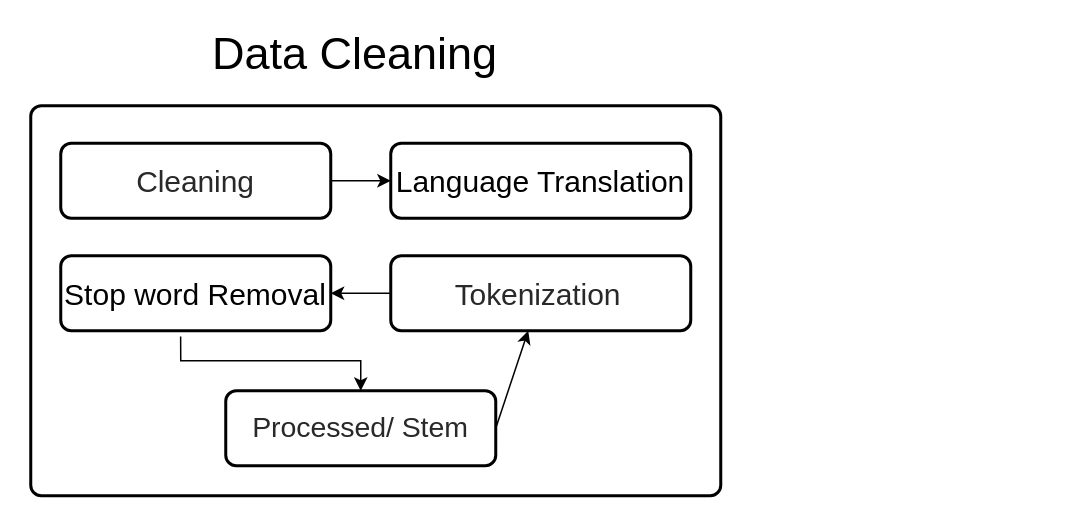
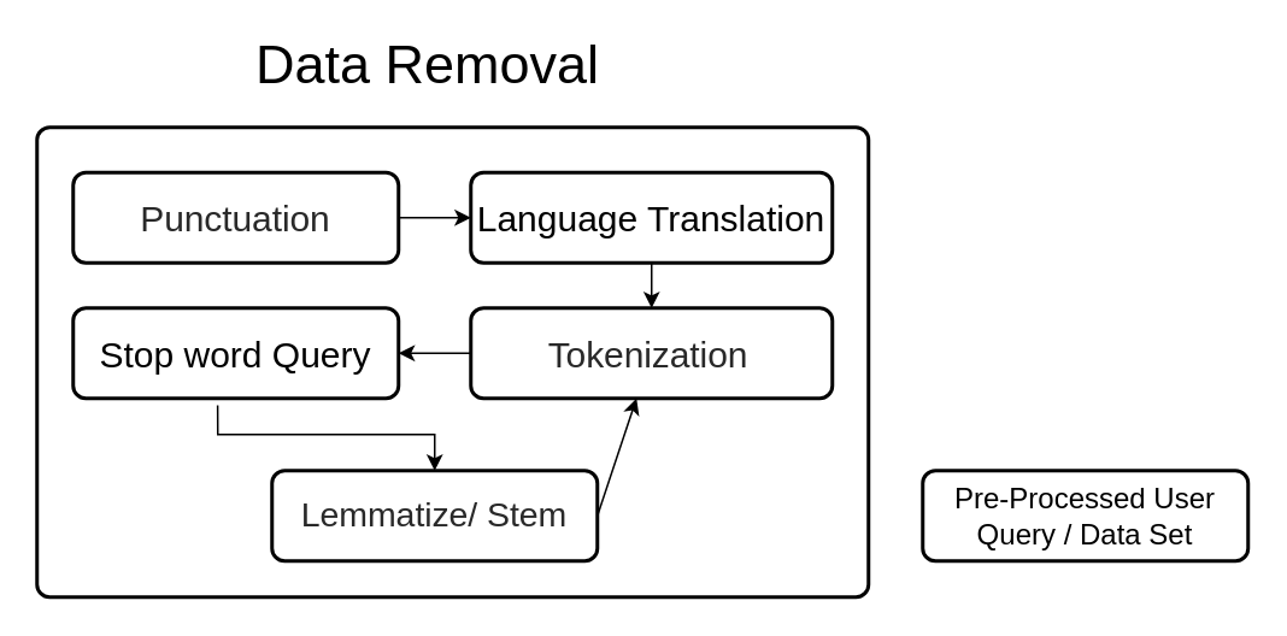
  <mxCell id="0" />
  <mxCell id="1" parent="0" />
+ <mxCell id="2" value="&lt;font style=&quot;font-size: 16px;&quot;&gt;Pre-Processed User Query / Data Set&lt;/font&gt;" style="rounded=1;whiteSpace=wrap;html=1;absoluteArcSize=1;arcSize=14;strokeWidth=2;" parent="1" vertex="1"><mxGeometry x="510" y="260" width="180" height="50" as="geometry" /></mxCell>
  <mxCell id="3" value="" style="rounded=1;whiteSpace=wrap;html=1;absoluteArcSize=1;arcSize=14;strokeWidth=2;fontFamily=Helvetica;fontSize=19;" parent="1" vertex="1"><mxGeometry x="20" y="70" width="460" height="260" as="geometry" /></mxCell>
- <mxCell id="4" value="&lt;span style=&quot;box-sizing: inherit; color: rgb(41, 41, 41); font-size: 20px; letter-spacing: -0.06px; text-align: start; background-color: rgb(255, 255, 255);&quot; class=&quot;lh jb&quot;&gt;Cleaning&lt;/span&gt;" style="rounded=1;whiteSpace=wrap;html=1;absoluteArcSize=1;arcSize=14;strokeWidth=2;" parent="1" vertex="1"><mxGeometry x="40" y="95" width="180" height="50" as="geometry" /></mxCell>
+ <mxCell id="4" value="&lt;span style=&quot;box-sizing: inherit; color: rgb(41, 41, 41); font-size: 20px; letter-spacing: -0.06px; text-align: start; background-color: rgb(255, 255, 255);&quot; class=&quot;lh jb&quot;&gt;Punctuation&lt;/span&gt;" style="rounded=1;whiteSpace=wrap;html=1;absoluteArcSize=1;arcSize=14;strokeWidth=2;" parent="1" vertex="1"><mxGeometry x="40" y="95" width="180" height="50" as="geometry" /></mxCell>
  <mxCell id="5" value="&lt;font style=&quot;font-size: 20px;&quot;&gt;Language Translation&lt;/font&gt;" style="rounded=1;whiteSpace=wrap;html=1;absoluteArcSize=1;arcSize=14;strokeWidth=2;" parent="1" vertex="1"><mxGeometry x="260" y="95" width="200" height="50" as="geometry" /></mxCell>
  <mxCell id="6" value="&lt;span style=&quot;box-sizing: inherit; color: rgb(41, 41, 41); font-size: 20px; letter-spacing: -0.06px; text-align: start; background-color: rgb(255, 255, 255);&quot; class=&quot;lh jb&quot;&gt;Tokenization&lt;/span&gt;&amp;nbsp;" style="rounded=1;whiteSpace=wrap;html=1;absoluteArcSize=1;arcSize=14;strokeWidth=2;" parent="1" vertex="1"><mxGeometry x="260" y="170" width="200" height="50" as="geometry" /></mxCell>
- <mxCell id="7" value="&lt;span style=&quot;font-size: 20px;&quot;&gt;Stop word Removal&lt;/span&gt;" style="rounded=1;whiteSpace=wrap;html=1;absoluteArcSize=1;arcSize=14;strokeWidth=2;" parent="1" vertex="1"><mxGeometry x="40" y="170" width="180" height="50" as="geometry" /></mxCell>
- <mxCell id="8" value="&lt;span style=&quot;color: rgb(41, 41, 41); font-size: 19px; letter-spacing: -0.06px; text-align: start; background-color: rgb(255, 255, 255);&quot;&gt;Processed/ Stem&lt;/span&gt;" style="rounded=1;whiteSpace=wrap;html=1;absoluteArcSize=1;arcSize=14;strokeWidth=2;" parent="1" vertex="1"><mxGeometry x="150" y="260" width="180" height="50" as="geometry" /></mxCell>
+ <mxCell id="7" value="&lt;span style=&quot;font-size: 20px;&quot;&gt;Stop word Query&lt;/span&gt;" style="rounded=1;whiteSpace=wrap;html=1;absoluteArcSize=1;arcSize=14;strokeWidth=2;" parent="1" vertex="1"><mxGeometry x="40" y="170" width="180" height="50" as="geometry" /></mxCell>
+ <mxCell id="8" value="&lt;span style=&quot;color: rgb(41, 41, 41); font-size: 19px; letter-spacing: -0.06px; text-align: start; background-color: rgb(255, 255, 255);&quot;&gt;Lemmatize/ Stem&lt;/span&gt;" style="rounded=1;whiteSpace=wrap;html=1;absoluteArcSize=1;arcSize=14;strokeWidth=2;" parent="1" vertex="1"><mxGeometry x="150" y="260" width="180" height="50" as="geometry" /></mxCell>
  <mxCell id="9" value="" style="endArrow=classic;html=1;rounded=0;fontFamily=Helvetica;fontSize=19;exitX=1;exitY=0.5;exitDx=0;exitDy=0;entryX=0;entryY=0.5;entryDx=0;entryDy=0;" parent="1" source="4" target="5" edge="1"><mxGeometry width="50" height="50" relative="1" as="geometry"><mxPoint x="170" y="80" as="sourcePoint" /><mxPoint x="220" y="30" as="targetPoint" /></mxGeometry></mxCell>
+ <mxCell id="10" value="" style="endArrow=classic;html=1;rounded=0;fontFamily=Helvetica;fontSize=19;exitX=0.5;exitY=1;exitDx=0;exitDy=0;entryX=0.5;entryY=0;entryDx=0;entryDy=0;" parent="1" source="5" target="6" edge="1"><mxGeometry width="50" height="50" relative="1" as="geometry"><mxPoint x="170" y="80" as="sourcePoint" /><mxPoint x="220" y="30" as="targetPoint" /></mxGeometry></mxCell>
  <mxCell id="11" value="" style="endArrow=classic;html=1;rounded=0;fontFamily=Helvetica;fontSize=19;exitX=0;exitY=0.5;exitDx=0;exitDy=0;entryX=1;entryY=0.5;entryDx=0;entryDy=0;" parent="1" source="6" target="7" edge="1"><mxGeometry width="50" height="50" relative="1" as="geometry"><mxPoint x="170" y="80" as="sourcePoint" /><mxPoint x="220" y="30" as="targetPoint" /></mxGeometry></mxCell>
  <mxCell id="12" value="" style="endArrow=classic;html=1;rounded=0;fontFamily=Helvetica;fontSize=19;exitX=0.444;exitY=1.076;exitDx=0;exitDy=0;exitPerimeter=0;entryX=0.5;entryY=0;entryDx=0;entryDy=0;" parent="1" source="7" target="8" edge="1"><mxGeometry width="50" height="50" relative="1" as="geometry"><mxPoint x="170" y="80" as="sourcePoint" /><mxPoint x="220" y="30" as="targetPoint" /><Array as="points"><mxPoint x="120" y="240" /><mxPoint x="180" y="240" /><mxPoint x="240" y="240" /></Array></mxGeometry></mxCell>
  <mxCell id="13" value="" style="endArrow=classic;html=1;rounded=0;fontFamily=Helvetica;fontSize=19;exitX=1;exitY=0.5;exitDx=0;exitDy=0;" parent="1" source="8" target="6" edge="1"><mxGeometry width="50" height="50" relative="1" as="geometry"><mxPoint x="170" y="80" as="sourcePoint" /><mxPoint x="220" y="30" as="targetPoint" /></mxGeometry></mxCell>
- <mxCell id="14" value="&lt;font style=&quot;font-size: 30px;&quot;&gt;Data Cleaning&amp;nbsp;&lt;/font&gt;" style="text;html=1;align=center;verticalAlign=middle;resizable=0;points=[];autosize=1;strokeColor=none;fillColor=none;fontSize=16;fontFamily=Helvetica;" parent="1" vertex="1"><mxGeometry x="135" y="20" width="210" height="30" as="geometry" /></mxCell>
+ <mxCell id="14" value="&lt;font style=&quot;font-size: 30px;&quot;&gt;Data Removal&amp;nbsp;&lt;/font&gt;" style="text;html=1;align=center;verticalAlign=middle;resizable=0;points=[];autosize=1;strokeColor=none;fillColor=none;fontSize=16;fontFamily=Helvetica;" parent="1" vertex="1"><mxGeometry x="135" y="20" width="210" height="30" as="geometry" /></mxCell>
